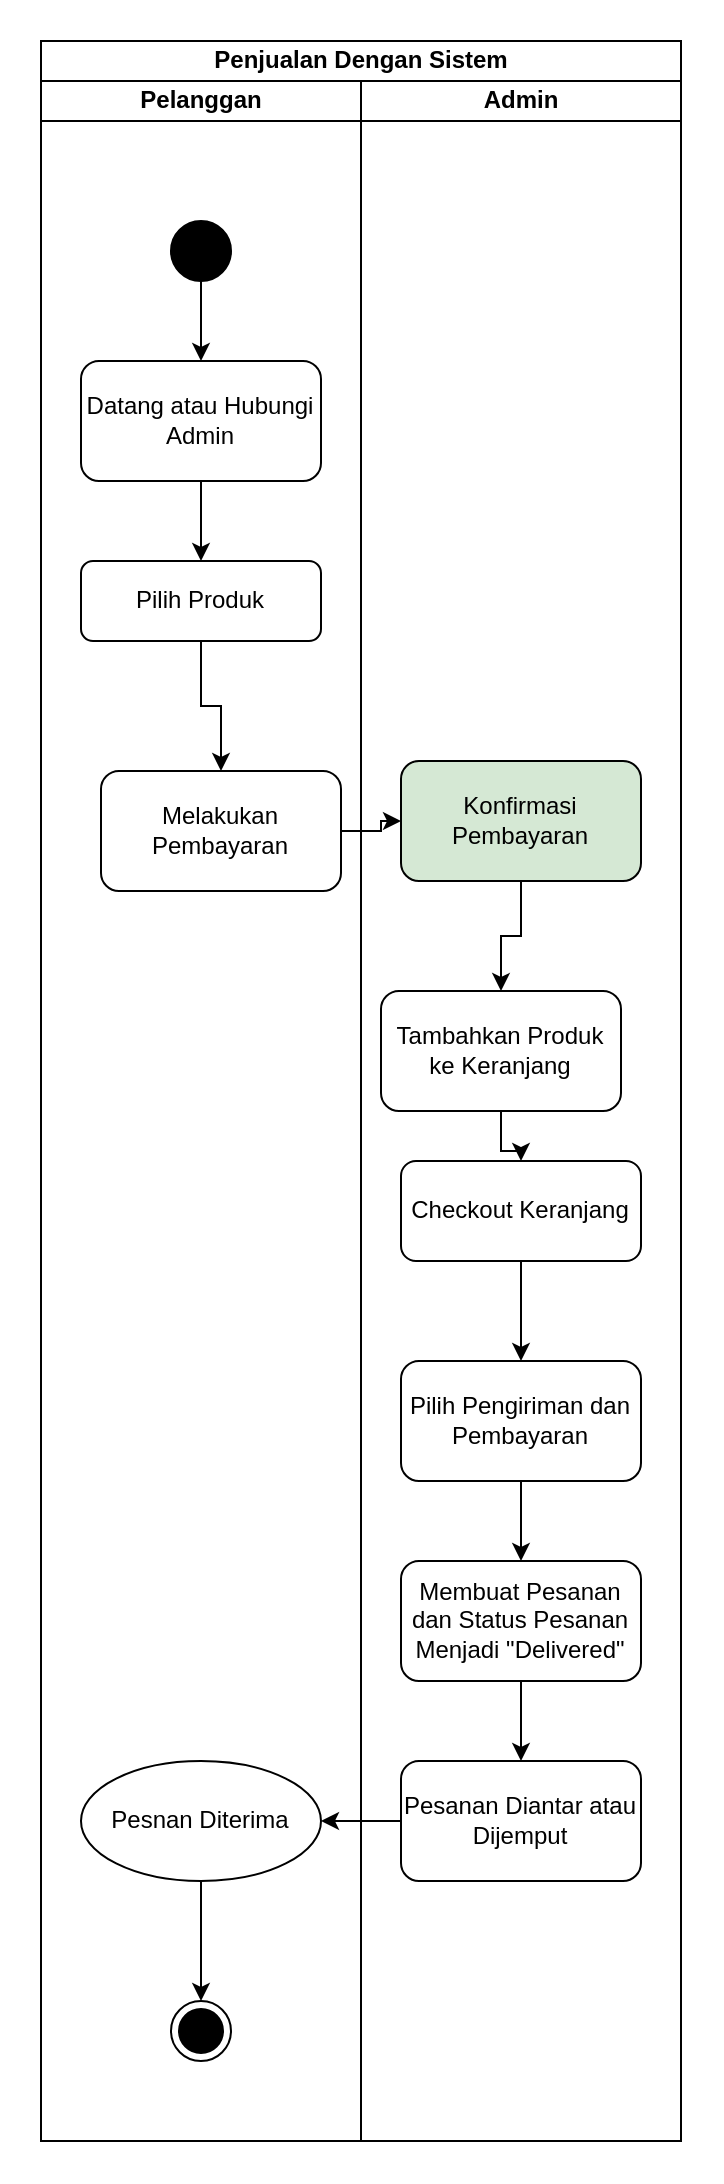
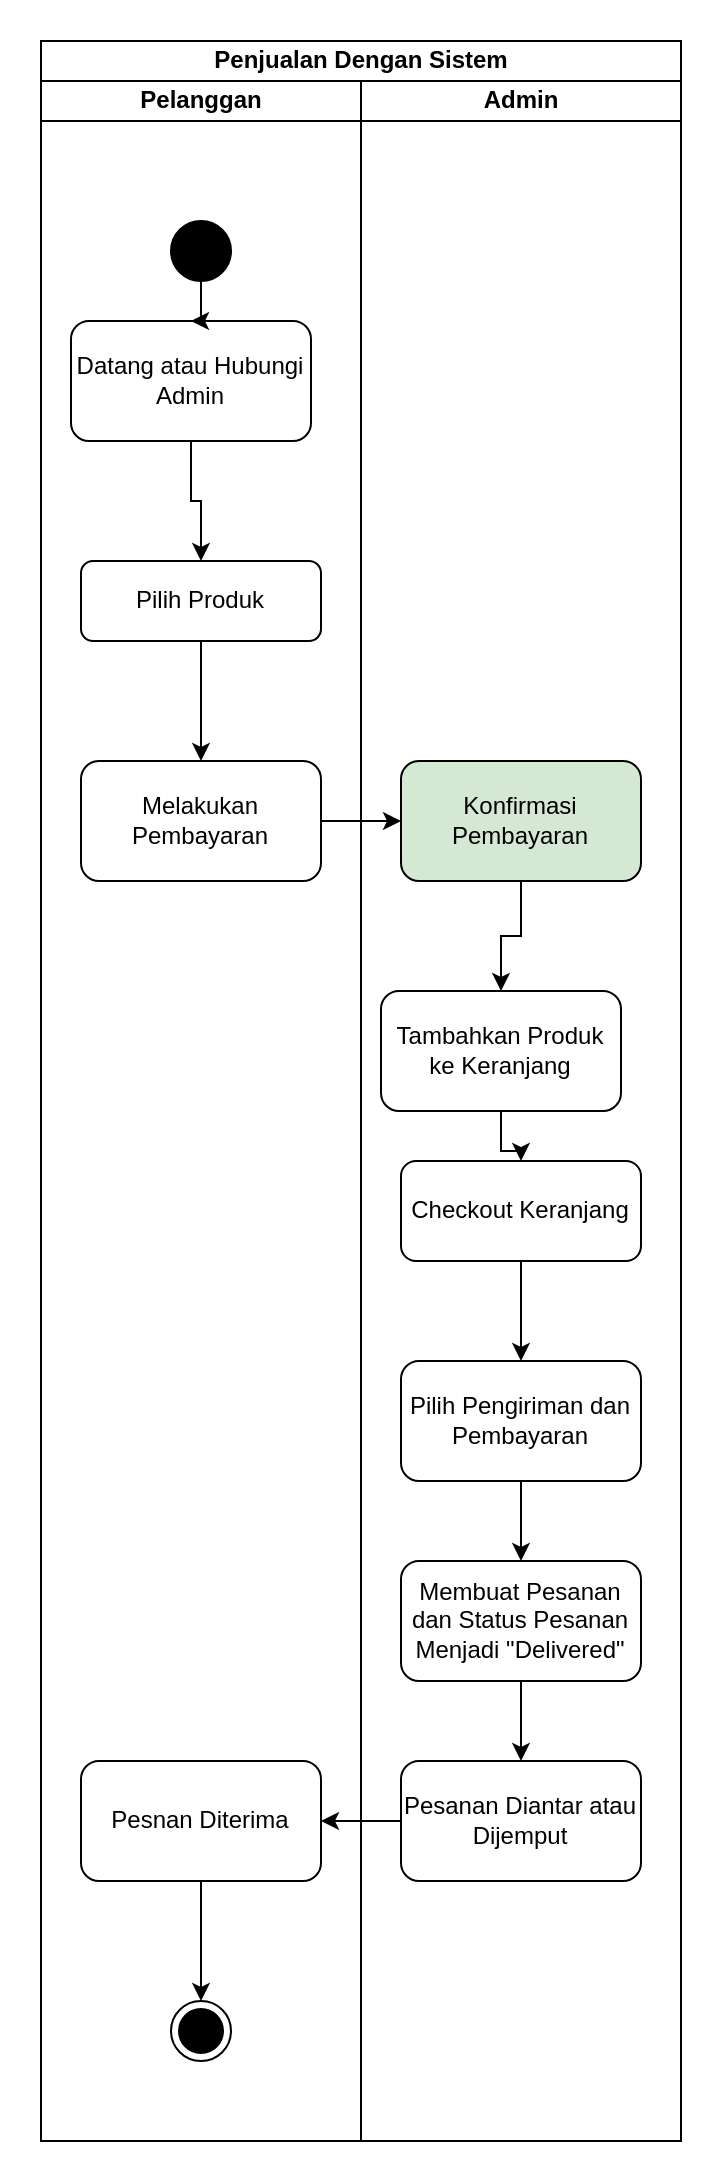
  <mxCell id="0" />
  <mxCell id="1" parent="0" />
  <mxCell id="2" value="Penjualan Dengan Sistem" style="swimlane;childLayout=stackLayout;resizeParent=1;resizeParentMax=0;startSize=20;html=1;" parent="1" vertex="1"><mxGeometry x="20" y="20" width="320" height="1050" as="geometry" /></mxCell>
  <mxCell id="3" value="Pelanggan" style="swimlane;startSize=20;html=1;" parent="2" vertex="1"><mxGeometry y="20" width="160" height="1030" as="geometry" /></mxCell>
  <mxCell id="4" style="edgeStyle=orthogonalEdgeStyle;rounded=0;orthogonalLoop=1;jettySize=auto;html=1;exitX=0.5;exitY=1;exitDx=0;exitDy=0;entryX=0.5;entryY=0;entryDx=0;entryDy=0;" parent="3" edge="1"><mxGeometry relative="1" as="geometry"><mxPoint x="80.0" y="200" as="sourcePoint" /></mxGeometry></mxCell>
  <mxCell id="5" style="edgeStyle=orthogonalEdgeStyle;rounded=0;orthogonalLoop=1;jettySize=auto;html=1;exitX=0.5;exitY=1;exitDx=0;exitDy=0;entryX=0.5;entryY=0;entryDx=0;entryDy=0;" parent="3" edge="1"><mxGeometry relative="1" as="geometry"><mxPoint x="80.0" y="300" as="sourcePoint" /></mxGeometry></mxCell>
  <mxCell id="6" style="edgeStyle=orthogonalEdgeStyle;rounded=0;orthogonalLoop=1;jettySize=auto;html=1;exitX=0.5;exitY=1;exitDx=0;exitDy=0;" parent="3" edge="1"><mxGeometry relative="1" as="geometry"><mxPoint x="80.0" y="420" as="sourcePoint" /></mxGeometry></mxCell>
  <mxCell id="7" value="T" style="edgeLabel;html=1;align=center;verticalAlign=middle;resizable=0;points=[];" parent="6" vertex="1" connectable="0"><mxGeometry x="-0.288" y="1" relative="1" as="geometry"><mxPoint as="offset" /></mxGeometry></mxCell>
  <mxCell id="8" style="edgeStyle=orthogonalEdgeStyle;rounded=0;orthogonalLoop=1;jettySize=auto;html=1;exitX=1;exitY=0.5;exitDx=0;exitDy=0;entryX=1;entryY=0.5;entryDx=0;entryDy=0;" parent="3" edge="1"><mxGeometry relative="1" as="geometry"><Array as="points"><mxPoint x="150" y="380" /><mxPoint x="150" y="270" /></Array><mxPoint x="140.0" y="270" as="targetPoint" /></mxGeometry></mxCell>
  <mxCell id="9" value="F" style="edgeLabel;html=1;align=center;verticalAlign=middle;resizable=0;points=[];" parent="8" vertex="1" connectable="0"><mxGeometry x="-0.777" y="1" relative="1" as="geometry"><mxPoint as="offset" /></mxGeometry></mxCell>
  <mxCell id="10" style="edgeStyle=orthogonalEdgeStyle;rounded=0;orthogonalLoop=1;jettySize=auto;html=1;exitX=0.5;exitY=1;exitDx=0;exitDy=0;entryX=0.5;entryY=0;entryDx=0;entryDy=0;" parent="3" edge="1"><mxGeometry relative="1" as="geometry"><mxPoint x="80.0" y="524.5" as="sourcePoint" /></mxGeometry></mxCell>
  <mxCell id="11" style="edgeStyle=orthogonalEdgeStyle;rounded=0;orthogonalLoop=1;jettySize=auto;html=1;exitX=0.5;exitY=1;exitDx=0;exitDy=0;" parent="3" edge="1"><mxGeometry relative="1" as="geometry"><mxPoint x="80.0" y="630" as="sourcePoint" /></mxGeometry></mxCell>
  <mxCell id="12" style="edgeStyle=orthogonalEdgeStyle;rounded=0;orthogonalLoop=1;jettySize=auto;html=1;exitX=0.5;exitY=1;exitDx=0;exitDy=0;entryX=0.5;entryY=0;entryDx=0;entryDy=0;" parent="3" edge="1"><mxGeometry relative="1" as="geometry"><mxPoint x="80.0" y="730" as="sourcePoint" /></mxGeometry></mxCell>
  <mxCell id="13" style="edgeStyle=orthogonalEdgeStyle;rounded=0;orthogonalLoop=1;jettySize=auto;html=1;exitX=0.5;exitY=1;exitDx=0;exitDy=0;entryX=0.5;entryY=0;entryDx=0;entryDy=0;" parent="3" edge="1"><mxGeometry relative="1" as="geometry"><mxPoint x="80.0" y="830" as="sourcePoint" /></mxGeometry></mxCell>
  <mxCell id="14" style="edgeStyle=orthogonalEdgeStyle;rounded=0;orthogonalLoop=1;jettySize=auto;html=1;exitX=0.5;exitY=1;exitDx=0;exitDy=0;entryX=0.5;entryY=0;entryDx=0;entryDy=0;" parent="3" edge="1"><mxGeometry relative="1" as="geometry"><mxPoint x="80.0" y="930" as="sourcePoint" /></mxGeometry></mxCell>
  <mxCell id="15" style="edgeStyle=orthogonalEdgeStyle;rounded=0;orthogonalLoop=1;jettySize=auto;html=1;exitX=0.5;exitY=1;exitDx=0;exitDy=0;" parent="3" edge="1"><mxGeometry relative="1" as="geometry"><mxPoint x="80.0" y="1050" as="sourcePoint" /></mxGeometry></mxCell>
  <mxCell id="16" value="T" style="edgeLabel;html=1;align=center;verticalAlign=middle;resizable=0;points=[];" parent="15" vertex="1" connectable="0"><mxGeometry x="-0.361" relative="1" as="geometry"><mxPoint as="offset" /></mxGeometry></mxCell>
  <mxCell id="17" style="edgeStyle=orthogonalEdgeStyle;rounded=0;orthogonalLoop=1;jettySize=auto;html=1;exitX=1;exitY=0.5;exitDx=0;exitDy=0;entryX=1;entryY=0.5;entryDx=0;entryDy=0;" parent="3" edge="1"><mxGeometry relative="1" as="geometry"><Array as="points"><mxPoint x="150" y="1010" /><mxPoint x="150" y="900" /></Array><mxPoint x="140.0" y="900" as="targetPoint" /></mxGeometry></mxCell>
  <mxCell id="18" value="F" style="edgeLabel;html=1;align=center;verticalAlign=middle;resizable=0;points=[];" parent="17" vertex="1" connectable="0"><mxGeometry x="-0.777" y="-1" relative="1" as="geometry"><mxPoint as="offset" /></mxGeometry></mxCell>
  <mxCell id="19" style="edgeStyle=orthogonalEdgeStyle;rounded=0;orthogonalLoop=1;jettySize=auto;html=1;exitX=0.5;exitY=1;exitDx=0;exitDy=0;entryX=0.5;entryY=0;entryDx=0;entryDy=0;" parent="3" edge="1"><mxGeometry relative="1" as="geometry"><mxPoint x="80.0" y="1250" as="sourcePoint" /></mxGeometry></mxCell>
  <mxCell id="20" style="edgeStyle=orthogonalEdgeStyle;rounded=0;orthogonalLoop=1;jettySize=auto;html=1;exitX=0.5;exitY=1;exitDx=0;exitDy=0;entryX=0.5;entryY=0;entryDx=0;entryDy=0;" parent="3" edge="1"><mxGeometry relative="1" as="geometry"><mxPoint x="80.0" y="1350" as="sourcePoint" /></mxGeometry></mxCell>
  <mxCell id="21" value="" style="edgeStyle=orthogonalEdgeStyle;rounded=0;orthogonalLoop=1;jettySize=auto;html=1;" parent="3" edge="1"><mxGeometry relative="1" as="geometry"><mxPoint x="80.0" y="1450" as="sourcePoint" /></mxGeometry></mxCell>
  <mxCell id="22" value="" style="edgeStyle=orthogonalEdgeStyle;rounded=0;orthogonalLoop=1;jettySize=auto;html=1;" parent="3" edge="1"><mxGeometry relative="1" as="geometry"><mxPoint x="80.0" y="1570" as="sourcePoint" /></mxGeometry></mxCell>
  <mxCell id="23" value="T" style="edgeLabel;html=1;align=center;verticalAlign=middle;resizable=0;points=[];" parent="22" vertex="1" connectable="0"><mxGeometry x="-0.285" relative="1" as="geometry"><mxPoint as="offset" /></mxGeometry></mxCell>
  <mxCell id="24" style="edgeStyle=orthogonalEdgeStyle;rounded=0;orthogonalLoop=1;jettySize=auto;html=1;exitX=1;exitY=0.5;exitDx=0;exitDy=0;entryX=1;entryY=0.5;entryDx=0;entryDy=0;" parent="3" edge="1"><mxGeometry relative="1" as="geometry"><Array as="points"><mxPoint x="150" y="1530" /><mxPoint x="150" y="1420" /></Array><mxPoint x="140.0" y="1420" as="targetPoint" /></mxGeometry></mxCell>
  <mxCell id="25" value="F" style="edgeLabel;html=1;align=center;verticalAlign=middle;resizable=0;points=[];" parent="24" vertex="1" connectable="0"><mxGeometry x="-0.839" relative="1" as="geometry"><mxPoint as="offset" /></mxGeometry></mxCell>
  <mxCell id="26" value="" style="edgeStyle=orthogonalEdgeStyle;rounded=0;orthogonalLoop=1;jettySize=auto;html=1;" parent="3" edge="1"><mxGeometry relative="1" as="geometry"><mxPoint x="80.0" y="1670" as="sourcePoint" /></mxGeometry></mxCell>
  <mxCell id="27" value="" style="edgeStyle=orthogonalEdgeStyle;rounded=0;orthogonalLoop=1;jettySize=auto;html=1;" edge="1" parent="3" source="28" target="30"><mxGeometry relative="1" as="geometry" /></mxCell>
- <mxCell id="28" value="Datang atau Hubungi Admin" style="rounded=1;whiteSpace=wrap;html=1;" vertex="1" parent="3"><mxGeometry x="20" y="140" width="120" height="60" as="geometry" /></mxCell>
+ <mxCell id="28" value="Datang atau Hubungi Admin" style="rounded=1;whiteSpace=wrap;html=1;" vertex="1" parent="3"><mxGeometry x="15" y="120" width="120" height="60" as="geometry" /></mxCell>
  <mxCell id="29" value="" style="edgeStyle=orthogonalEdgeStyle;rounded=0;orthogonalLoop=1;jettySize=auto;html=1;" edge="1" parent="3" source="30" target="31"><mxGeometry relative="1" as="geometry" /></mxCell>
  <mxCell id="30" value="Pilih Produk" style="rounded=1;whiteSpace=wrap;html=1;" vertex="1" parent="3"><mxGeometry x="20" y="240" width="120" height="40" as="geometry" /></mxCell>
- <mxCell id="31" value="Melakukan Pembayaran" style="rounded=1;whiteSpace=wrap;html=1;" vertex="1" parent="3"><mxGeometry x="30" y="345" width="120" height="60" as="geometry" /></mxCell>
+ <mxCell id="31" value="Melakukan Pembayaran" style="rounded=1;whiteSpace=wrap;html=1;" vertex="1" parent="3"><mxGeometry x="20" y="340" width="120" height="60" as="geometry" /></mxCell>
  <mxCell id="32" value="" style="edgeStyle=orthogonalEdgeStyle;rounded=0;orthogonalLoop=1;jettySize=auto;html=1;" edge="1" parent="3" source="33" target="36"><mxGeometry relative="1" as="geometry" /></mxCell>
- <mxCell id="33" value="Pesnan Diterima" style="ellipse;whiteSpace=wrap;html=1;" vertex="1" parent="3"><mxGeometry x="20" y="840" width="120" height="60" as="geometry" /></mxCell>
+ <mxCell id="33" value="Pesnan Diterima" style="rounded=1;whiteSpace=wrap;html=1;" vertex="1" parent="3"><mxGeometry x="20" y="840" width="120" height="60" as="geometry" /></mxCell>
  <mxCell id="34" value="" style="edgeStyle=orthogonalEdgeStyle;rounded=0;orthogonalLoop=1;jettySize=auto;html=1;" edge="1" parent="3" source="35" target="28"><mxGeometry relative="1" as="geometry" /></mxCell>
  <mxCell id="35" value="" style="ellipse;fillColor=strokeColor;html=1;" vertex="1" parent="3"><mxGeometry x="65" y="70" width="30" height="30" as="geometry" /></mxCell>
  <mxCell id="36" value="" style="ellipse;html=1;shape=endState;fillColor=strokeColor;" vertex="1" parent="3"><mxGeometry x="65" y="960" width="30" height="30" as="geometry" /></mxCell>
  <mxCell id="37" value="Admin" style="swimlane;startSize=20;html=1;" parent="2" vertex="1"><mxGeometry x="160" y="20" width="160" height="1030" as="geometry" /></mxCell>
  <mxCell id="38" style="edgeStyle=orthogonalEdgeStyle;rounded=0;orthogonalLoop=1;jettySize=auto;html=1;exitX=0.5;exitY=1;exitDx=0;exitDy=0;entryX=0.5;entryY=0;entryDx=0;entryDy=0;" parent="37" edge="1"><mxGeometry relative="1" as="geometry"><mxPoint x="80.0" y="1150" as="sourcePoint" /></mxGeometry></mxCell>
  <mxCell id="39" value="" style="edgeStyle=orthogonalEdgeStyle;rounded=0;orthogonalLoop=1;jettySize=auto;html=1;" parent="37" edge="1"><mxGeometry relative="1" as="geometry"><mxPoint x="80.0" y="1250" as="sourcePoint" /></mxGeometry></mxCell>
  <mxCell id="40" style="edgeStyle=orthogonalEdgeStyle;rounded=0;orthogonalLoop=1;jettySize=auto;html=1;exitX=0.5;exitY=1;exitDx=0;exitDy=0;entryX=0.5;entryY=0;entryDx=0;entryDy=0;" parent="37" edge="1"><mxGeometry relative="1" as="geometry"><mxPoint x="80.0" y="1350" as="sourcePoint" /></mxGeometry></mxCell>
  <mxCell id="41" value="" style="edgeStyle=orthogonalEdgeStyle;rounded=0;orthogonalLoop=1;jettySize=auto;html=1;" parent="37" edge="1"><mxGeometry relative="1" as="geometry"><mxPoint x="80.0" y="1450" as="sourcePoint" /></mxGeometry></mxCell>
  <mxCell id="42" style="edgeStyle=orthogonalEdgeStyle;rounded=0;orthogonalLoop=1;jettySize=auto;html=1;exitX=0.5;exitY=1;exitDx=0;exitDy=0;entryX=0.5;entryY=0;entryDx=0;entryDy=0;" parent="37" edge="1"><mxGeometry relative="1" as="geometry"><mxPoint x="80.0" y="1550" as="sourcePoint" /></mxGeometry></mxCell>
  <mxCell id="43" value="" style="edgeStyle=orthogonalEdgeStyle;rounded=0;orthogonalLoop=1;jettySize=auto;html=1;" parent="37" edge="1"><mxGeometry relative="1" as="geometry"><mxPoint x="80.0" y="1770" as="sourcePoint" /></mxGeometry></mxCell>
  <mxCell id="44" value="" style="edgeStyle=orthogonalEdgeStyle;rounded=0;orthogonalLoop=1;jettySize=auto;html=1;" edge="1" parent="37" source="45" target="47"><mxGeometry relative="1" as="geometry" /></mxCell>
  <mxCell id="45" value="Konfirmasi Pembayaran" style="rounded=1;whiteSpace=wrap;html=1;fillColor=#d5e8d4;" vertex="1" parent="37"><mxGeometry x="20" y="340" width="120" height="60" as="geometry" /></mxCell>
  <mxCell id="46" value="" style="edgeStyle=orthogonalEdgeStyle;rounded=0;orthogonalLoop=1;jettySize=auto;html=1;" edge="1" parent="37" source="47" target="49"><mxGeometry relative="1" as="geometry" /></mxCell>
  <mxCell id="47" value="Tambahkan Produk ke Keranjang" style="rounded=1;whiteSpace=wrap;html=1;" vertex="1" parent="37"><mxGeometry x="10" y="455" width="120" height="60" as="geometry" /></mxCell>
  <mxCell id="48" value="" style="edgeStyle=orthogonalEdgeStyle;rounded=0;orthogonalLoop=1;jettySize=auto;html=1;" edge="1" parent="37" source="49" target="51"><mxGeometry relative="1" as="geometry" /></mxCell>
  <mxCell id="49" value="Checkout Keranjang" style="rounded=1;whiteSpace=wrap;html=1;" vertex="1" parent="37"><mxGeometry x="20" y="540" width="120" height="50" as="geometry" /></mxCell>
  <mxCell id="50" value="" style="edgeStyle=orthogonalEdgeStyle;rounded=0;orthogonalLoop=1;jettySize=auto;html=1;" edge="1" parent="37" source="51" target="53"><mxGeometry relative="1" as="geometry" /></mxCell>
  <mxCell id="51" value="Pilih Pengiriman dan Pembayaran" style="rounded=1;whiteSpace=wrap;html=1;" vertex="1" parent="37"><mxGeometry x="20" y="640" width="120" height="60" as="geometry" /></mxCell>
  <mxCell id="52" value="" style="edgeStyle=orthogonalEdgeStyle;rounded=0;orthogonalLoop=1;jettySize=auto;html=1;" edge="1" parent="37" source="53" target="54"><mxGeometry relative="1" as="geometry" /></mxCell>
  <mxCell id="53" value="Membuat Pesanan dan Status Pesanan Menjadi &quot;Delivered&quot;" style="rounded=1;whiteSpace=wrap;html=1;" vertex="1" parent="37"><mxGeometry x="20" y="740" width="120" height="60" as="geometry" /></mxCell>
  <mxCell id="54" value="Pesanan Diantar atau Dijemput" style="rounded=1;whiteSpace=wrap;html=1;" vertex="1" parent="37"><mxGeometry x="20" y="840" width="120" height="60" as="geometry" /></mxCell>
  <mxCell id="55" style="edgeStyle=orthogonalEdgeStyle;rounded=0;orthogonalLoop=1;jettySize=auto;html=1;exitX=1;exitY=0.5;exitDx=0;exitDy=0;entryX=0;entryY=0.5;entryDx=0;entryDy=0;" parent="2" edge="1"><mxGeometry relative="1" as="geometry"><mxPoint x="140.0" y="1140" as="sourcePoint" /></mxGeometry></mxCell>
  <mxCell id="56" style="edgeStyle=orthogonalEdgeStyle;rounded=0;orthogonalLoop=1;jettySize=auto;html=1;exitX=0;exitY=0.5;exitDx=0;exitDy=0;entryX=1;entryY=0.5;entryDx=0;entryDy=0;" parent="2" edge="1"><mxGeometry relative="1" as="geometry"><mxPoint x="140.0" y="1240" as="targetPoint" /></mxGeometry></mxCell>
  <mxCell id="57" style="edgeStyle=orthogonalEdgeStyle;rounded=0;orthogonalLoop=1;jettySize=auto;html=1;exitX=1;exitY=0.5;exitDx=0;exitDy=0;entryX=0;entryY=0.5;entryDx=0;entryDy=0;" parent="2" edge="1"><mxGeometry relative="1" as="geometry"><mxPoint x="140.0" y="1760" as="sourcePoint" /></mxGeometry></mxCell>
  <mxCell id="58" value="" style="edgeStyle=orthogonalEdgeStyle;rounded=0;orthogonalLoop=1;jettySize=auto;html=1;" edge="1" parent="2" source="31" target="45"><mxGeometry relative="1" as="geometry" /></mxCell>
  <mxCell id="59" value="" style="edgeStyle=orthogonalEdgeStyle;rounded=0;orthogonalLoop=1;jettySize=auto;html=1;" edge="1" parent="2" source="54" target="33"><mxGeometry relative="1" as="geometry" /></mxCell>
